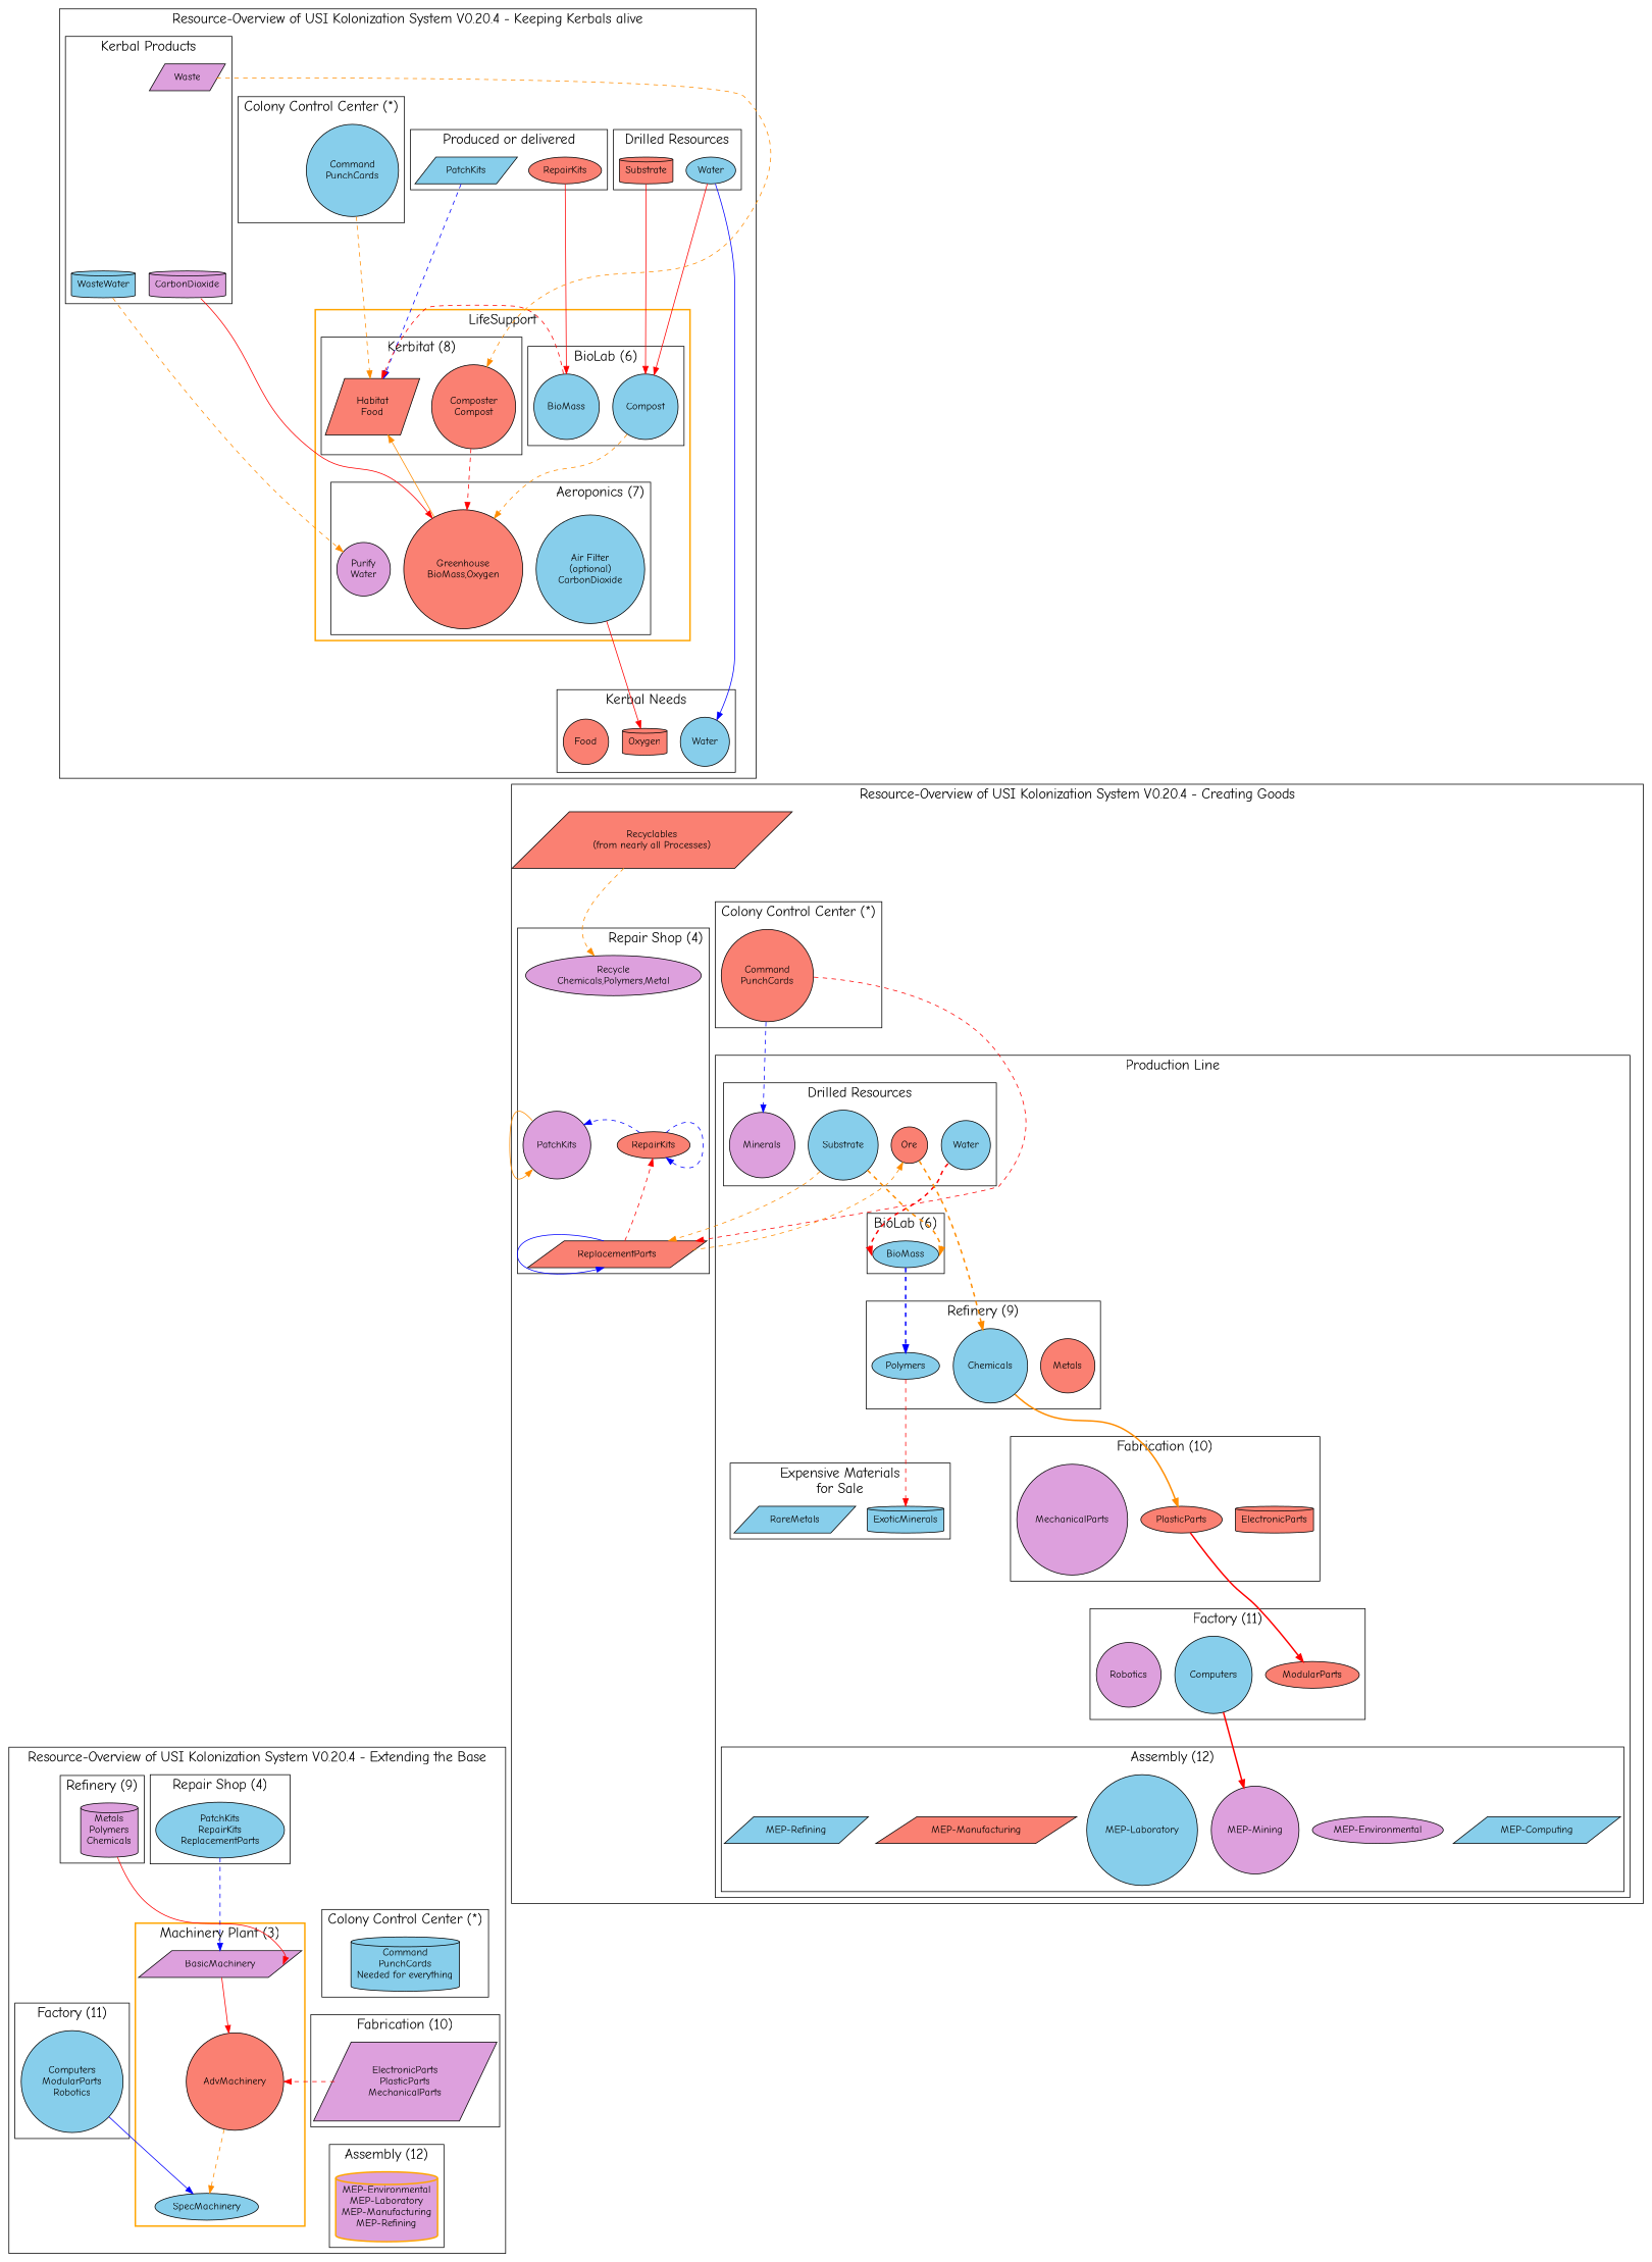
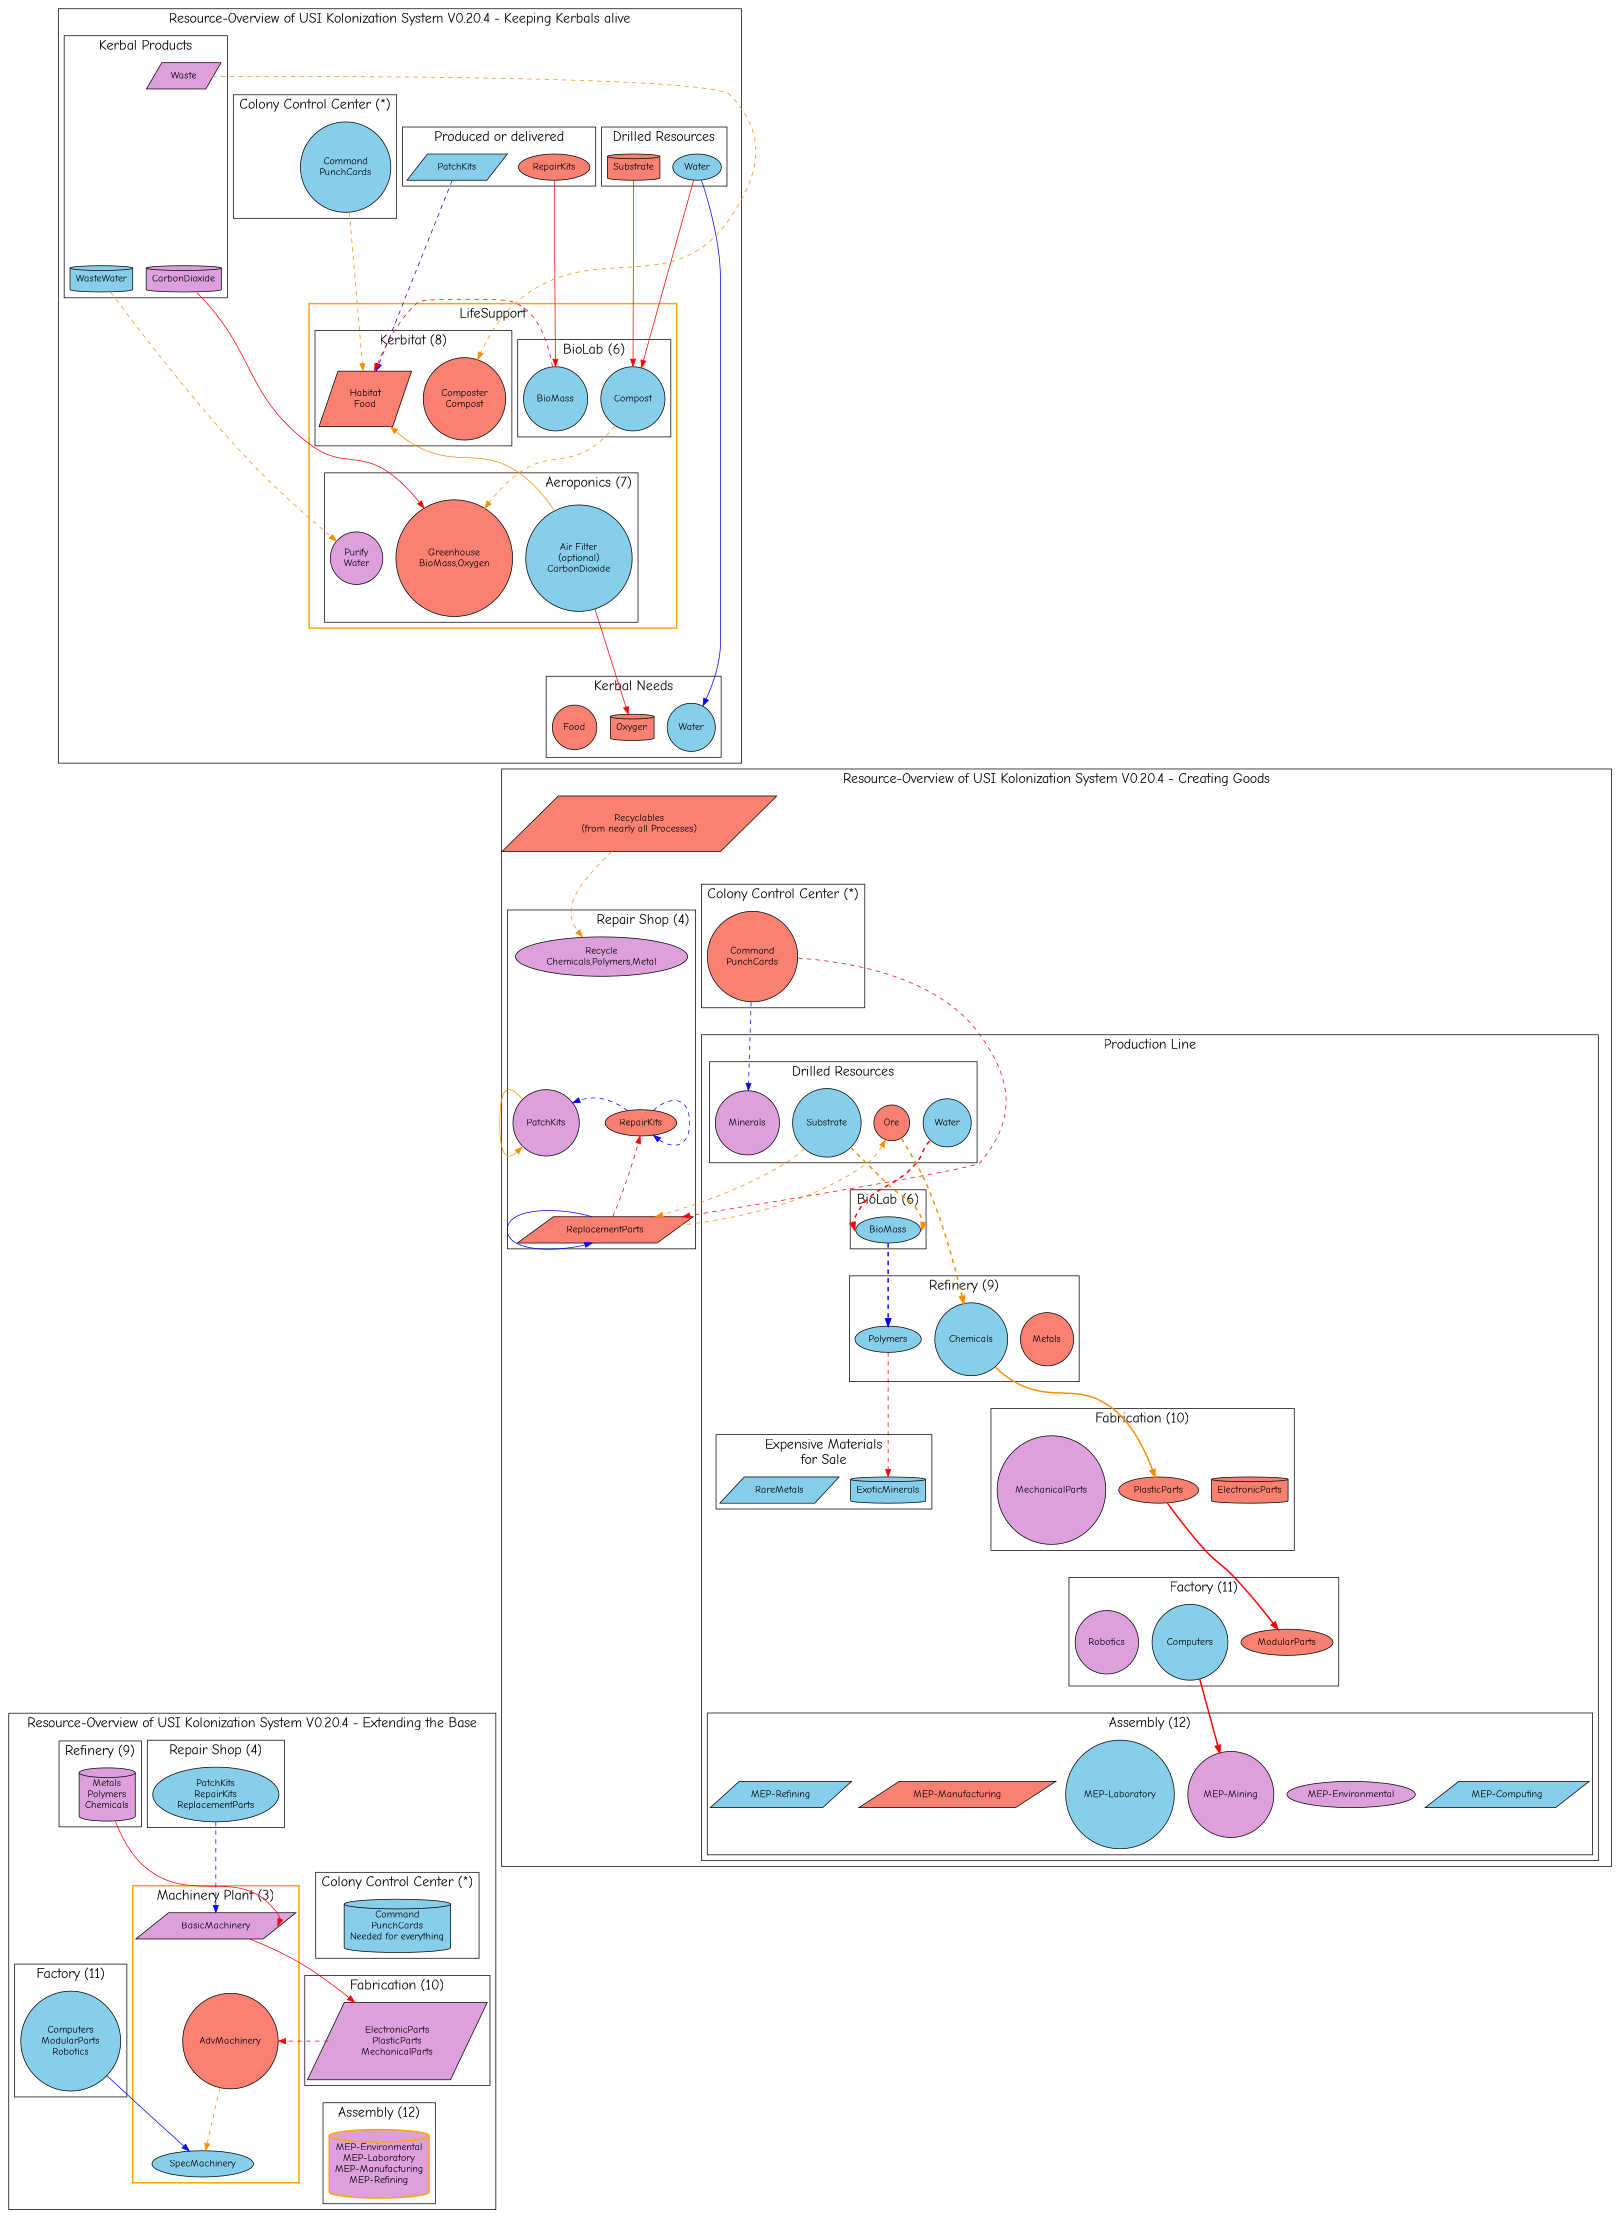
  digraph {
    compound=true
    fontname="Comic Neue"
    node [fillcolor=skyblue fontname="Comic Neue" shape=circle style=filled]
    edge [color=red fontname="Comic Neue" minlen=2 style=dashed]
    n1 [fillcolor=salmon label=Substrate shape=cylinder]
    Water [shape=ellipse]
    n3 [label=PatchKits shape=parallelogram]
    n4 [fillcolor=salmon label=RepairKits shape=ellipse]
    n5 [label="Command\nPunchCards"]
    Waste [fillcolor=plum shape=parallelogram]
    WasteWater [shape=cylinder]
    CarbonDioxide [fillcolor=plum shape=cylinder]
    n9 [label=Water]
    Oxygen [fillcolor=salmon shape=cylinder]
    Food [fillcolor=salmon]
    n12 [fillcolor=salmon label="Composter\nCompost"]
    n13 [fillcolor=salmon label="Habitat\nFood" shape=parallelogram]
    BioMass
    Compost
    n16 [label="Air Filter\n(optional)\nCarbonDioxide"]
    n17 [fillcolor=salmon label="Greenhouse\nBioMass,Oxygen"]
    n18 [fillcolor=plum label="Purify\nWater"]
    n19 [fillcolor=salmon label="Command\nPunchCards"]
    n20 [label=Water]
    n21 [label=Substrate]
    Ore [fillcolor=salmon]
    Minerals [fillcolor=plum]
    Metals [fillcolor=salmon]
    Polymers [shape=ellipse]
    Chemicals
    n27 [label=BioMass shape=ellipse]
    ElectronicParts [fillcolor=salmon shape=cylinder]
    PlasticParts [fillcolor=salmon shape=ellipse]
    MechanicalParts [fillcolor=plum]
    ModularParts [fillcolor=salmon shape=ellipse]
    Computers
    Robotics [fillcolor=plum]
    "MEP-Computing" [shape=parallelogram]
    "MEP-Environmental" [fillcolor=plum shape=ellipse]
    "MEP-Mining" [fillcolor=plum]
    "MEP-Laboratory"
    "MEP-Manufacturing" [fillcolor=salmon shape=parallelogram]
    "MEP-Refining" [shape=parallelogram]
    ExoticMinerals [shape=cylinder]
    RareMetals [shape=parallelogram]
    PatchKits [fillcolor=plum]
    RepairKits [fillcolor=salmon shape=ellipse]
    ReplacementParts [fillcolor=salmon shape=parallelogram]
    n45 [fillcolor=plum label="Recycle\nChemicals,Polymers,Metal" shape=ellipse]
    n46 [fillcolor=salmon label="Recyclables\n(from nearly all Processes)" shape=parallelogram]
    n47 [label="Command\nPunchCards\nNeeded for everything" shape=cylinder]
    n48 [label="PatchKits\nRepairKits\nReplacementParts" shape=ellipse]
    n49 [fillcolor=plum label="Metals\nPolymers\nChemicals" shape=cylinder]
    n50 [fillcolor=plum label="ElectronicParts\nPlasticParts\nMechanicalParts" shape=parallelogram]
    n51 [label="Computers\nModularParts\nRobotics"]
    n52 [color=orange fillcolor=plum label="MEP-Environmental\nMEP-Laboratory\nMEP-Manufacturing\nMEP-Refining" penwidth=2 shape=cylinder]
    BasicMachinery [fillcolor=plum shape=parallelogram]
    AdvMachinery [fillcolor=salmon]
    SpecMachinery [shape=ellipse]
    subgraph cluster_1 {
      fontsize=19
      label="Resource-Overview of USI Kolonization System V0.20.4 - Keeping Kerbals alive"
      subgraph cluster_2 {
        fontsize=19
        label="Drilled Resources"
        n1
        Water
      }
      subgraph cluster_3 {
        fontsize=19
        label="Produced or delivered"
        n3
        n4
      }
      subgraph cluster_4 {
        fontsize=19
        label="Colony Control Center (*)"
        n5
      }
      subgraph cluster_5 {
        fontsize=19
        label="Kerbal Products"
        Waste
        WasteWater
        CarbonDioxide
      }
      subgraph cluster_6 {
        fontsize=19
        label="Kerbal Needs"
        n9
        Oxygen
        Food
      }
      subgraph cluster_7 {
        color=orange
        fontsize=19
        label=LifeSupport
        penwidth=2
        subgraph sub_8 {
          color=black
          fontsize=19
          label=LifeSupport
          penwidth=1
          subgraph cluster_9 {
            color=black
            fontsize=19
            label="BioLab (6)"
            penwidth=1
            BioMass
            Compost
          }
          subgraph cluster_10 {
            color=black
            fontsize=19
            label="Kerbitat (8)"
            penwidth=1
            subgraph sub_11 {
              color=black
              fontsize=19
              label="Kerbitat (8)"
              penwidth=1
              rank=same
              rankdir=LR
              n12
              n13
            }
          }
        }
        subgraph cluster_12 {
          color=black
          fontsize=19
          label="Aeroponics (7)"
          labeljust=r
          penwidth=1
          n16
          n17
          n18
        }
      }
    }
    subgraph cluster_13 {
      fontsize=19
      label="Resource-Overview of USI Kolonization System V0.20.4 - Creating Goods"
      n46
      subgraph cluster_14 {
        fontsize=19
        label="Colony Control Center (*)"
        n19
      }
      subgraph cluster_15 {
        fontsize=19
        label="Production Line"
        subgraph cluster_16 {
          fontsize=19
          label="Drilled Resources"
          n20
          n21
          Ore
          Minerals
        }
        subgraph cluster_17 {
          fontsize=19
          label="Refinery (9)"
          Metals
          Polymers
          Chemicals
        }
        subgraph cluster_18 {
          fontsize=19
          label="BioLab (6)"
          n27
        }
        subgraph cluster_19 {
          fontsize=19
          label="Fabrication (10)"
          ElectronicParts
          PlasticParts
          MechanicalParts
        }
        subgraph cluster_20 {
          fontsize=19
          label="Factory (11)"
          ModularParts
          Computers
          Robotics
        }
        subgraph cluster_21 {
          fontsize=19
          label="Assembly (12)"
          "MEP-Computing"
          "MEP-Environmental"
          "MEP-Mining"
          "MEP-Laboratory"
          "MEP-Manufacturing"
          "MEP-Refining"
        }
        subgraph cluster_22 {
          fontsize=19
          label="Expensive Materials\nfor Sale"
          ExoticMinerals
          RareMetals
        }
      }
      subgraph cluster_23 {
        fontsize=19
        label="Repair Shop (4)"
        labeljust=r
        ReplacementParts
        n45
        subgraph sub_24 {
          fontsize=19
          label="Repair Shop (4)"
          labeljust=r
          rank=same
          PatchKits
          RepairKits
        }
      }
    }
    subgraph cluster_25 {
      fontsize=19
      label="Resource-Overview of USI Kolonization System V0.20.4 - Extending the Base"
      subgraph cluster_26 {
        fontsize=19
        label="Colony Control Center (*)"
        n47
      }
      subgraph cluster_27 {
        fontsize=19
        label="Repair Shop (4)"
        n48
      }
      subgraph cluster_28 {
        fontsize=19
        label="Refinery (9)"
        n49
      }
      subgraph cluster_29 {
        fontsize=19
        label="Fabrication (10)"
        n50
      }
      subgraph cluster_30 {
        fontsize=19
        label="Factory (11)"
        n51
      }
      subgraph cluster_31 {
        fontsize=19
        label="Assembly (12)"
        n52
      }
      subgraph cluster_32 {
        color=orange
        fontsize=19
        label="Machinery Plant (3)"
        penwidth=2
        BasicMachinery
        AdvMachinery
        SpecMachinery
      }
    }
    n1 -> Compost [minlen=3 style=solid]
    Water -> n9 [color=blue minlen=3 style=solid]
    Water -> Compost [minlen=3 style=solid]
    n3 -> n13 [color=blue minlen=3]
    n4 -> BioMass [minlen=3 style=solid]
    n5 -> n13 [color=darkorange minlen=3]
    Waste -> WasteWater [arrowhead=none color="#666666" minlen=3 style=invisible]
    Waste -> CarbonDioxide [arrowhead=none color="#666666" minlen=3 style=invisible weight=10]
    Waste -> n12 [color=darkorange minlen=3]
    WasteWater -> n18 [color=darkorange minlen=3]
    CarbonDioxide -> n17 [minlen=3 style=solid tailport=se weight=2]
    Food -> n46 [arrowhead=none style=invisible weight=0 color="" minlen=""]
    n12 -> n13 [arrowhead=none color="#666666" minlen=0 style=invisible]
-   n12 -> n17
    BioMass -> n13 [constraint=false]
    Compost -> n17 [color=darkorange]
    n16 -> Oxygen [minlen=3 style=solid]
-   n17 -> n13 [color=darkorange constraint=false style=solid]
+   n16 -> n13 [color=darkorange constraint=false style=solid]
    n19 -> Minerals [color=blue]
    n19 -> ReplacementParts [constraint=false]
    n20 -> n27 [headport=w penwidth=2 tailport=sw]
    n21 -> n27 [color=darkorange headport=e penwidth=2]
    n21 -> ReplacementParts [color=darkorange]
    Ore -> Chemicals [color=darkorange penwidth=2]
    Polymers -> ExoticMinerals
    Chemicals -> PlasticParts [color=darkorange penwidth=2 style=solid]
    n27 -> Polymers [color=blue penwidth=2]
    PlasticParts -> ModularParts [penwidth=2 style=solid]
    Computers -> "MEP-Mining" [penwidth=2 style=solid]
    "MEP-Computing" -> n47 [arrowhead=none style=invisible weight=0 color="" minlen=""]
    PatchKits -> PatchKits [color=darkorange headport=sw style=solid tailport=nw]
    PatchKits -> RepairKits [arrowhead=none color="#666666" minlen=1 style=invisible]
    RepairKits -> PatchKits [color=blue]
    RepairKits -> RepairKits [color=blue headport=se tailport=ne]
    RepairKits -> ReplacementParts [arrowhead=none color="#666666" style=invisible]
    ReplacementParts -> Ore [color=darkorange]
    ReplacementParts -> RepairKits [constraint=false]
    ReplacementParts -> ReplacementParts [color=blue headport=sw style=solid tailport=nw]
    n45 -> PatchKits [arrowhead=none color="#666666" style=invisible]
    n46 -> n45 [color=darkorange headport=nw tailport=sw]
    n47 -> n50 [arrowhead=none color="#666666" style=invisible minlen=""]
    n48 -> BasicMachinery [color=blue weight=10 minlen=""]
    n49 -> BasicMachinery [headport=e style=solid minlen=""]
    n50 -> n52 [arrowhead=none color="#666666" style=invisible minlen=""]
    n50 -> AdvMachinery [minlen=""]
    n51 -> SpecMachinery [color=blue style=solid minlen=""]
-   BasicMachinery -> AdvMachinery [style=solid minlen=""]
+   BasicMachinery -> n50 [style=solid minlen=""]
    AdvMachinery -> n52 [arrowhead=none color="#666666" style=invisible minlen=""]
    AdvMachinery -> SpecMachinery [color=darkorange minlen=""]
  }
